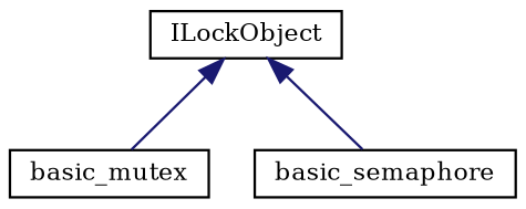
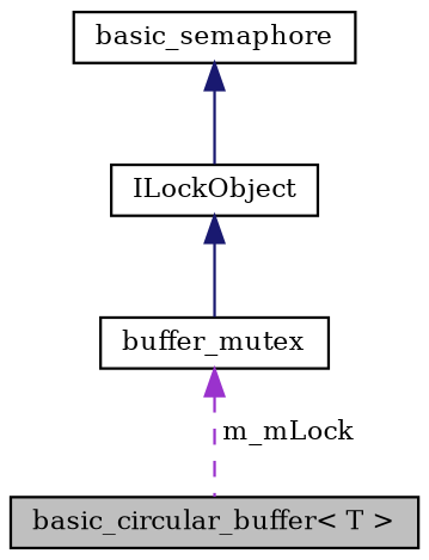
  digraph {
    fontname="DejaVu Serif"
    node [color=black fillcolor=white fontname="DejaVu Serif" fontsize=10 shape=record style=filled]
    edge [color=midnightblue dir=back fontname="DejaVu Serif" fontsize=10 labelfontname=Helvetica labelfontsize=10 style=solid]
-   n2 [height=0.2 label=basic_mutex width=0.4]
+   n1 [fillcolor=grey75 fontcolor=black height=0.2 label="basic_circular_buffer\< T \>" width=0.4]
+   n2 [height=0.2 label=buffer_mutex width=0.4]
    n3 [height=0.2 label=basic_semaphore width=0.4]
    n4 [height=0.2 label=ILockObject width=0.4]
+   n2 -> n1 [color=darkorchid3 label=" m_mLock" style=dashed]
    n4 -> n2
-   n4 -> n3
+   n3 -> n4
  }
